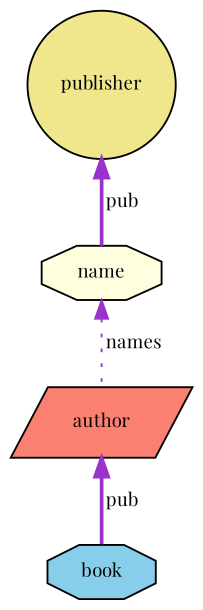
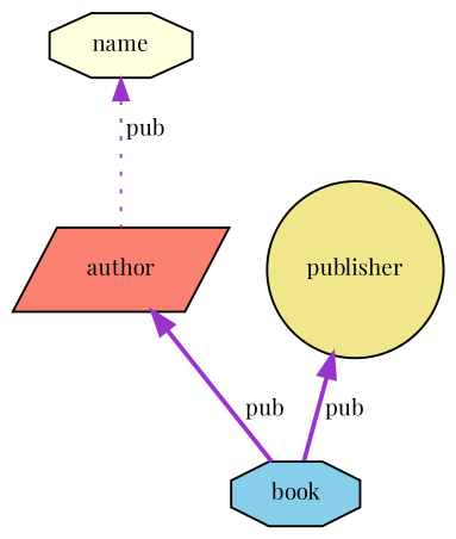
  digraph {
    fontname="Playfair Display"
    node [color=black fontname="Playfair Display" fontsize=10 shape=octagon style=filled]
    edge [color=darkorchid3 dir=back fontname="Playfair Display" fontsize=10 labelfontname=Helvetica labelfontsize=10 style=bold]
    n1 [fillcolor=skyblue fontcolor=black height=0.2 label=book width=0.4]
    n2 [fillcolor=salmon height=0.2 label=author shape=parallelogram width=0.4]
    n3 [fillcolor=lightyellow height=0.2 label=name width=0.4]
    n4 [fillcolor=khaki height=0.2 label=publisher shape=circle width=0.4]
    n2 -> n1 [label=" pub"]
-   n3 -> n2 [label=" names" style=dotted]
-   n4 -> n3 [label=" pub"]
+   n3 -> n2 [label=" pub" style=dotted]
+   n4 -> n1 [label=" pub"]
  }
